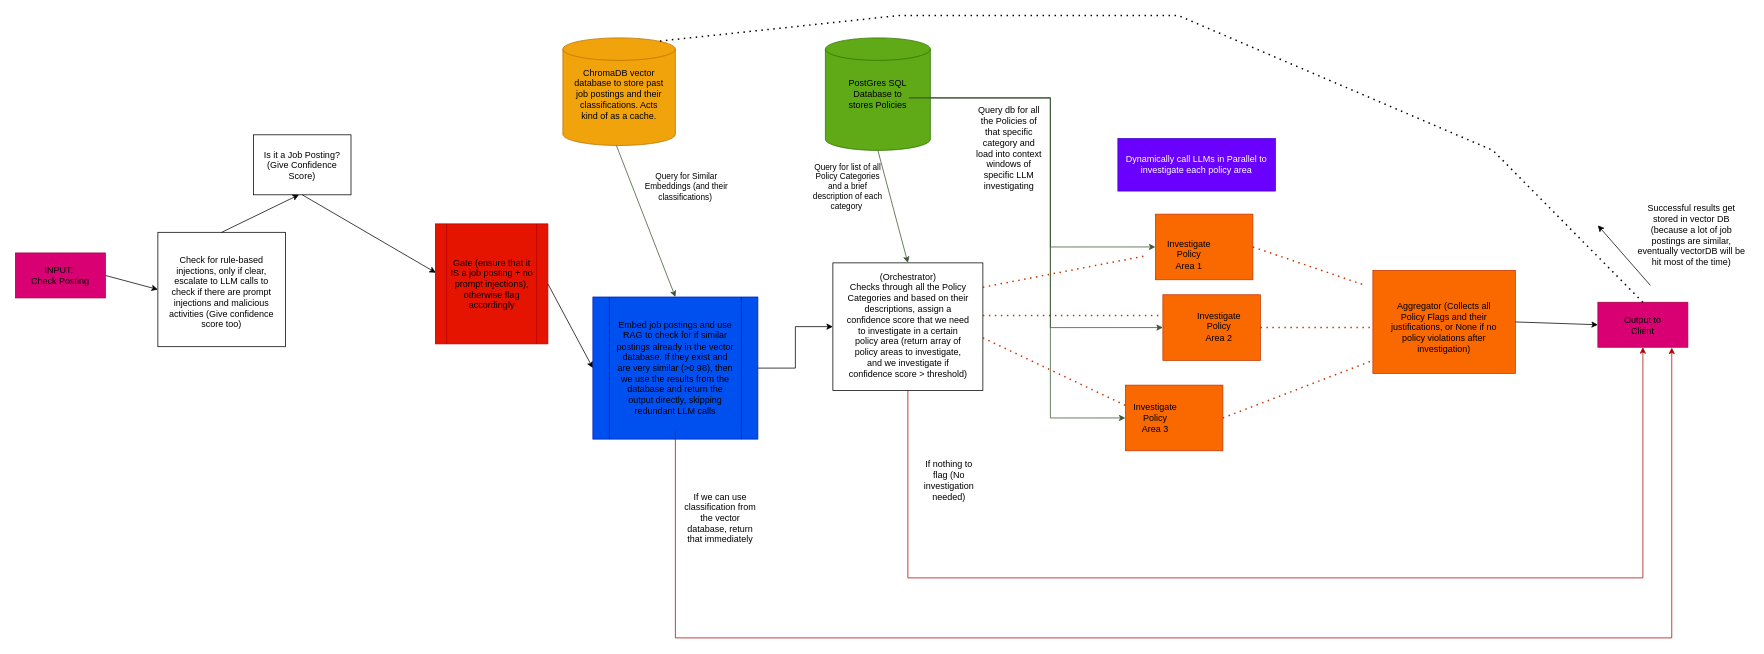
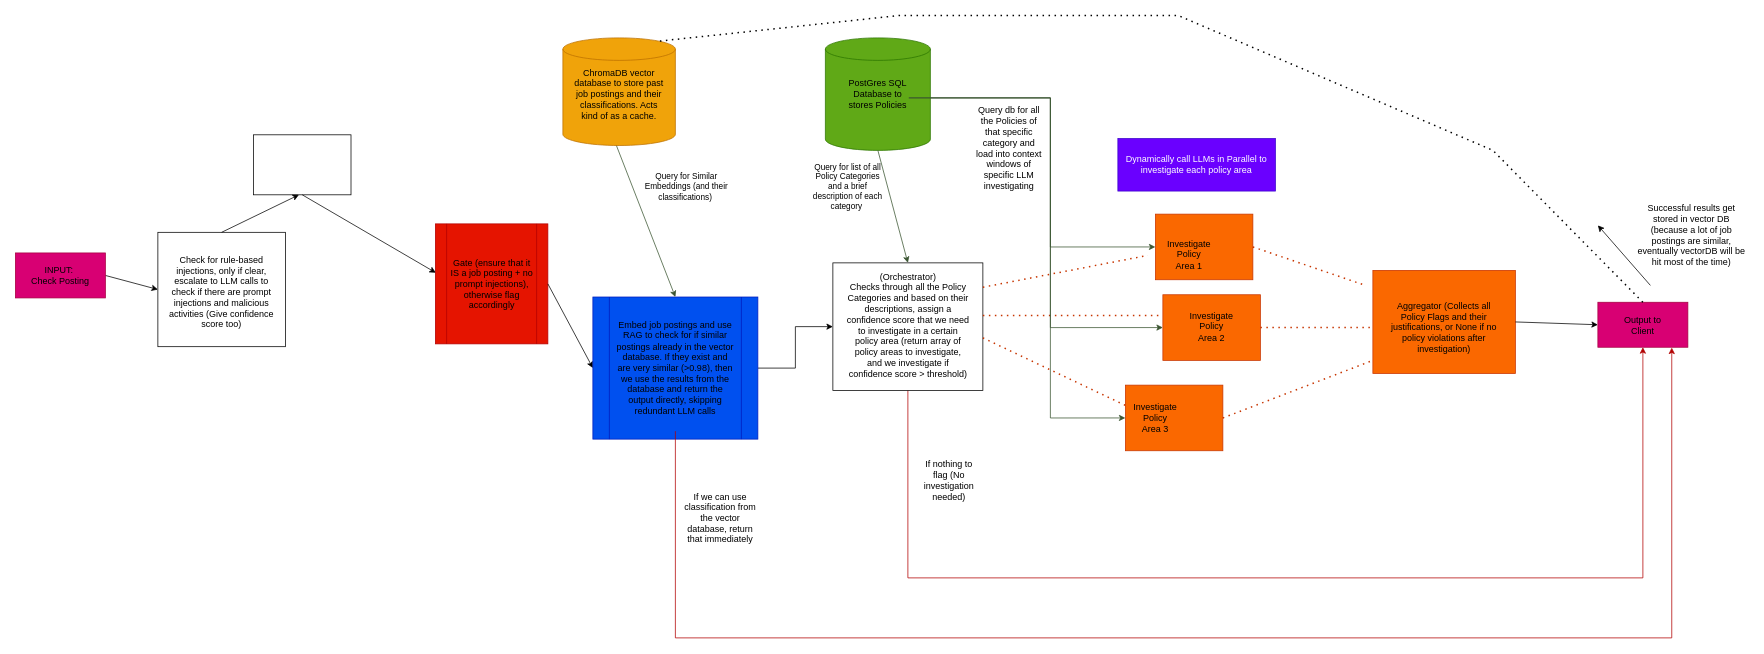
  <mxCell id="0" />
  <mxCell id="1" parent="0" />
  <mxCell id="2" value="" style="rounded=0;whiteSpace=wrap;html=1;fillColor=light-dark(#FFFFFF,#FF8000);" vertex="1" parent="1"><mxGeometry x="337.5" y="179.25" width="130" height="80" as="geometry" /></mxCell>
  <mxCell id="3" value="" style="rounded=0;whiteSpace=wrap;html=1;fillColor=light-dark(#FFFFFF,#FF8000);" vertex="1" parent="1"><mxGeometry x="210" y="309.25" width="170" height="152.5" as="geometry" /></mxCell>
  <mxCell id="4" value="" style="endArrow=classic;html=1;rounded=0;exitX=1;exitY=0.5;exitDx=0;exitDy=0;entryX=0;entryY=0.5;entryDx=0;entryDy=0;" edge="1" parent="1" source="18" target="3"><mxGeometry width="50" height="50" relative="1" as="geometry"><mxPoint x="610" y="451.75" as="sourcePoint" /><mxPoint x="660" y="401.75" as="targetPoint" /><Array as="points" /></mxGeometry></mxCell>
  <mxCell id="5" value="" style="endArrow=classic;html=1;rounded=0;entryX=0.004;entryY=0.407;entryDx=0;entryDy=0;entryPerimeter=0;exitX=0.5;exitY=1;exitDx=0;exitDy=0;" edge="1" parent="1" source="2" target="9"><mxGeometry width="50" height="50" relative="1" as="geometry"><mxPoint x="470" y="270" as="sourcePoint" /><mxPoint x="660" y="401.75" as="targetPoint" /></mxGeometry></mxCell>
- <mxCell id="6" value="Is it a Job Posting? (Give Confidence Score)" style="text;html=1;align=center;verticalAlign=middle;whiteSpace=wrap;rounded=0;" vertex="1" parent="1"><mxGeometry x="340" y="193.5" width="125" height="52.5" as="geometry" /></mxCell>
  <mxCell id="7" value="Check for rule-based injections, only if clear, escalate to LLM calls to check if there are prompt injections and malicious activities (Give confidence score too)" style="text;html=1;align=center;verticalAlign=middle;whiteSpace=wrap;rounded=0;" vertex="1" parent="1"><mxGeometry x="215" y="346.75" width="160" height="85" as="geometry" /></mxCell>
  <mxCell id="8" value="" style="endArrow=classic;html=1;rounded=0;exitX=0.5;exitY=0;exitDx=0;exitDy=0;entryX=0.466;entryY=1;entryDx=0;entryDy=0;entryPerimeter=0;" edge="1" parent="1" source="3" target="2"><mxGeometry width="50" height="50" relative="1" as="geometry"><mxPoint x="470" y="407" as="sourcePoint" /><mxPoint x="590" y="351.75" as="targetPoint" /></mxGeometry></mxCell>
  <mxCell id="9" value="" style="shape=process;whiteSpace=wrap;html=1;backgroundOutline=1;fillColor=light-dark(#E51400,#CC0000);fontColor=#ffffff;strokeColor=#B20000;" vertex="1" parent="1"><mxGeometry x="580" y="298" width="150" height="160" as="geometry" /></mxCell>
  <mxCell id="10" value="Gate (ensure that it IS a job posting + no prompt injections), otherwise flag accordingly" style="text;html=1;align=center;verticalAlign=middle;whiteSpace=wrap;rounded=0;" vertex="1" parent="1"><mxGeometry x="597.5" y="339.25" width="115" height="77.5" as="geometry" /></mxCell>
  <mxCell id="11" value="" style="endArrow=classic;html=1;rounded=0;exitX=1;exitY=0.5;exitDx=0;exitDy=0;entryX=0;entryY=0.5;entryDx=0;entryDy=0;" edge="1" parent="1" source="9" target="40"><mxGeometry width="50" height="50" relative="1" as="geometry"><mxPoint x="1190" y="430" as="sourcePoint" /><mxPoint x="820" y="380" as="targetPoint" /></mxGeometry></mxCell>
  <mxCell id="12" value="" style="shape=cylinder3;whiteSpace=wrap;html=1;boundedLbl=1;backgroundOutline=1;size=15;fillColor=#60a917;fontColor=#ffffff;strokeColor=#2D7600;" vertex="1" parent="1"><mxGeometry x="1100" width="140" height="150" as="geometry" y="50" /></mxCell>
  <mxCell id="13" value="" style="endArrow=classic;html=1;rounded=0;exitX=0.5;exitY=1;exitDx=0;exitDy=0;exitPerimeter=0;entryX=0.5;entryY=0;entryDx=0;entryDy=0;fillColor=#6d8764;strokeColor=#3A5431;" edge="1" parent="1" source="12" target="16"><mxGeometry width="50" height="50" relative="1" as="geometry"><mxPoint x="1190" y="430" as="sourcePoint" /><mxPoint x="1170" y="350" as="targetPoint" /></mxGeometry></mxCell>
  <mxCell id="14" value="Query for list of all Policy Categories and a brief description of each category&amp;nbsp;" style="text;html=1;align=center;verticalAlign=middle;whiteSpace=wrap;rounded=0;fontSize=11;" vertex="1" parent="1"><mxGeometry x="1080" y="223" width="100" height="50" as="geometry" /></mxCell>
  <mxCell id="15" style="edgeStyle=orthogonalEdgeStyle;rounded=0;orthogonalLoop=1;jettySize=auto;html=1;exitX=0.5;exitY=1;exitDx=0;exitDy=0;entryX=0.5;entryY=1;entryDx=0;entryDy=0;fillColor=#e51400;strokeColor=#B20000;" edge="1" parent="1" source="16" target="35"><mxGeometry relative="1" as="geometry"><Array as="points"><mxPoint x="1210" y="770" /><mxPoint x="2190" y="770" /></Array></mxGeometry></mxCell>
  <mxCell id="16" value="" style="rounded=0;whiteSpace=wrap;html=1;fillColor=light-dark(#FFFFFF,#FF8000);" vertex="1" parent="1"><mxGeometry x="1110" y="350" width="200" height="170" as="geometry" /></mxCell>
  <mxCell id="17" value="(Orchestrator)&lt;br&gt;Checks through all the Policy Categories and based on their descriptions, assign a confidence score that we need to investigate in a certain policy area (return array of policy areas to investigate, and we investigate if confidence score &amp;gt; threshold)" style="text;html=1;align=center;verticalAlign=middle;whiteSpace=wrap;rounded=0;" vertex="1" parent="1"><mxGeometry x="1127.5" y="390" width="165" height="85" as="geometry" /></mxCell>
  <mxCell id="18" value="" style="rounded=0;whiteSpace=wrap;html=1;fillColor=#d80073;fontColor=#ffffff;strokeColor=#A50040;" vertex="1" parent="1"><mxGeometry x="20" y="336.75" width="120" height="60" as="geometry" /></mxCell>
  <mxCell id="19" value="" style="endArrow=none;dashed=1;html=1;dashPattern=1 3;strokeWidth=2;rounded=0;fillColor=#fa6800;strokeColor=#C73500;" edge="1" parent="1"><mxGeometry width="50" height="50" relative="1" as="geometry"><mxPoint x="1310" y="420" as="sourcePoint" /><mxPoint x="1550" y="420" as="targetPoint" /><Array as="points"><mxPoint x="1500" y="420" /></Array></mxGeometry></mxCell>
  <mxCell id="20" value="" style="endArrow=none;dashed=1;html=1;dashPattern=1 3;strokeWidth=2;rounded=0;fillColor=#fa6800;strokeColor=#C73500;" edge="1" parent="1"><mxGeometry width="50" height="50" relative="1" as="geometry"><mxPoint x="1310" y="450" as="sourcePoint" /><mxPoint x="1500" y="540" as="targetPoint" /><Array as="points" /></mxGeometry></mxCell>
  <mxCell id="21" value="" style="endArrow=none;dashed=1;html=1;dashPattern=1 3;strokeWidth=2;rounded=0;fillColor=#fa6800;strokeColor=#C73500;" edge="1" parent="1"><mxGeometry width="50" height="50" relative="1" as="geometry"><mxPoint x="1310" y="382.5" as="sourcePoint" /><mxPoint x="1530" y="340" as="targetPoint" /><Array as="points" /></mxGeometry></mxCell>
  <mxCell id="22" value="" style="rounded=0;whiteSpace=wrap;html=1;fillColor=#fa6800;fontColor=#000000;strokeColor=#C73500;" vertex="1" parent="1"><mxGeometry x="1540" y="285" width="130" height="87.5" as="geometry" /></mxCell>
  <mxCell id="23" value="" style="rounded=0;whiteSpace=wrap;html=1;fillColor=#fa6800;fontColor=#000000;strokeColor=#C73500;" vertex="1" parent="1"><mxGeometry x="1550" y="392.5" width="130" height="87.5" as="geometry" /></mxCell>
  <mxCell id="24" value="" style="rounded=0;whiteSpace=wrap;html=1;fillColor=#fa6800;fontColor=#000000;strokeColor=#C73500;" vertex="1" parent="1"><mxGeometry x="1500" y="513" width="130" height="87.5" as="geometry" /></mxCell>
  <mxCell id="25" value="" style="endArrow=none;dashed=1;html=1;dashPattern=1 3;strokeWidth=2;rounded=0;exitX=1;exitY=0.5;exitDx=0;exitDy=0;fillColor=#fa6800;strokeColor=#C73500;" edge="1" parent="1" source="22"><mxGeometry width="50" height="50" relative="1" as="geometry"><mxPoint x="1850" y="432.5" as="sourcePoint" /><mxPoint x="1820" y="380" as="targetPoint" /><Array as="points" /></mxGeometry></mxCell>
  <mxCell id="26" value="" style="endArrow=none;dashed=1;html=1;dashPattern=1 3;strokeWidth=2;rounded=0;exitX=1;exitY=0.5;exitDx=0;exitDy=0;fillColor=#fa6800;strokeColor=#C73500;" edge="1" parent="1" source="23"><mxGeometry width="50" height="50" relative="1" as="geometry"><mxPoint x="1800" y="612.5" as="sourcePoint" /><mxPoint x="1830" y="436" as="targetPoint" /><Array as="points" /></mxGeometry></mxCell>
  <mxCell id="27" value="" style="endArrow=none;dashed=1;html=1;dashPattern=1 3;strokeWidth=2;rounded=0;exitX=1;exitY=0.5;exitDx=0;exitDy=0;fillColor=#fa6800;strokeColor=#C73500;" edge="1" parent="1" source="24"><mxGeometry width="50" height="50" relative="1" as="geometry"><mxPoint x="1820" y="590" as="sourcePoint" /><mxPoint x="1830" y="480" as="targetPoint" /><Array as="points" /></mxGeometry></mxCell>
  <mxCell id="28" value="" style="rounded=0;whiteSpace=wrap;html=1;fillColor=#fa6800;fontColor=#000000;strokeColor=#C73500;" vertex="1" parent="1"><mxGeometry x="1830" y="360" width="190" height="137.5" as="geometry" /></mxCell>
  <mxCell id="29" value="Aggregator (Collects all Policy Flags and their justifications, or None if no policy violations after investigation)" style="text;html=1;align=center;verticalAlign=middle;whiteSpace=wrap;rounded=0;" vertex="1" parent="1"><mxGeometry x="1850" y="402.5" width="150" height="67.5" as="geometry" /></mxCell>
  <mxCell id="30" value="Dynamically call LLMs in Parallel to investigate each policy area" style="text;html=1;align=center;verticalAlign=middle;whiteSpace=wrap;rounded=0;fillColor=#6a00ff;fontColor=#ffffff;strokeColor=#3700CC;" vertex="1" parent="1"><mxGeometry x="1490" y="184.25" width="210" height="70" as="geometry" /></mxCell>
  <mxCell id="31" value="Investigate Policy Area 1" style="text;html=1;align=center;verticalAlign=middle;whiteSpace=wrap;rounded=0;" vertex="1" parent="1"><mxGeometry x="1555" y="324.25" width="60" height="30" as="geometry" /></mxCell>
- <mxCell id="32" value="Investigate Policy Area 2" style="text;html=1;align=center;verticalAlign=middle;whiteSpace=wrap;rounded=0;" vertex="1" parent="1"><mxGeometry x="1595" y="420" width="60" height="30" as="geometry" /></mxCell>
+ <mxCell id="32" value="Investigate Policy Area 2" style="text;html=1;align=center;verticalAlign=middle;whiteSpace=wrap;rounded=0;" vertex="1" parent="1"><mxGeometry x="1585" y="420" width="60" height="30" as="geometry" /></mxCell>
  <mxCell id="33" value="Investigate Policy Area 3" style="text;html=1;align=center;verticalAlign=middle;whiteSpace=wrap;rounded=0;" vertex="1" parent="1"><mxGeometry x="1510" y="541.75" width="60" height="30" as="geometry" /></mxCell>
  <mxCell id="34" value="Query db for all the Policies of that specific category and load into context windows of specific LLM investigating" style="text;html=1;align=center;verticalAlign=middle;whiteSpace=wrap;rounded=0;" vertex="1" parent="1"><mxGeometry x="1300" y="184.25" width="90" height="25" as="geometry" /></mxCell>
  <mxCell id="35" value="" style="rounded=0;whiteSpace=wrap;html=1;fillColor=#d80073;strokeColor=#A50040;fontColor=#ffffff;" vertex="1" parent="1"><mxGeometry x="2130" y="402.5" width="120" height="60" as="geometry" /></mxCell>
  <mxCell id="36" value="" style="endArrow=classic;html=1;rounded=0;exitX=1;exitY=0.5;exitDx=0;exitDy=0;entryX=0;entryY=0.5;entryDx=0;entryDy=0;" edge="1" parent="1" source="28" target="35"><mxGeometry width="50" height="50" relative="1" as="geometry"><mxPoint x="1690" y="490" as="sourcePoint" /><mxPoint x="1740" y="440" as="targetPoint" /></mxGeometry></mxCell>
  <mxCell id="37" value="Output to Client" style="text;html=1;align=center;verticalAlign=middle;whiteSpace=wrap;rounded=0;" vertex="1" parent="1"><mxGeometry x="2160" y="417.5" width="60" height="30" as="geometry" /></mxCell>
  <mxCell id="38" value="If nothing to flag (No investigation needed)" style="text;html=1;align=center;verticalAlign=middle;whiteSpace=wrap;rounded=0;" vertex="1" parent="1"><mxGeometry x="1225" y="605" width="80" height="70" as="geometry" /></mxCell>
  <mxCell id="39" style="edgeStyle=orthogonalEdgeStyle;rounded=0;orthogonalLoop=1;jettySize=auto;html=1;entryX=0;entryY=0.5;entryDx=0;entryDy=0;" edge="1" parent="1" source="40" target="16"><mxGeometry relative="1" as="geometry" /></mxCell>
  <mxCell id="40" value="" style="shape=process;whiteSpace=wrap;html=1;backgroundOutline=1;fillColor=#0050ef;fontColor=#ffffff;strokeColor=#001DBC;" vertex="1" parent="1"><mxGeometry x="790" y="395.5" width="220" height="189.5" as="geometry" /></mxCell>
  <mxCell id="41" value="Embed job postings and use RAG to check for if similar postings already in the vector database. If they exist and are very similar (&amp;gt;0.98), then we use the results from the database and return the output directly, skipping redundant LLM calls" style="text;html=1;align=center;verticalAlign=middle;whiteSpace=wrap;rounded=0;" vertex="1" parent="1"><mxGeometry x="820" y="406.13" width="160" height="168.25" as="geometry" /></mxCell>
  <mxCell id="42" value="" style="endArrow=classic;html=1;rounded=0;entryX=0.5;entryY=0;entryDx=0;entryDy=0;fillColor=#6d8764;strokeColor=#3A5431;" edge="1" parent="1" target="40"><mxGeometry width="50" height="50" relative="1" as="geometry"><mxPoint x="820" y="190" as="sourcePoint" /><mxPoint x="1252" y="480" as="targetPoint" /></mxGeometry></mxCell>
  <mxCell id="43" style="edgeStyle=orthogonalEdgeStyle;rounded=0;orthogonalLoop=1;jettySize=auto;html=1;entryX=0;entryY=0.5;entryDx=0;entryDy=0;fillColor=#6d8764;strokeColor=#3A5431;" edge="1" parent="1" source="46" target="23"><mxGeometry relative="1" as="geometry"><Array as="points"><mxPoint x="1400" y="130" /><mxPoint x="1400" y="436" /></Array></mxGeometry></mxCell>
  <mxCell id="44" style="edgeStyle=orthogonalEdgeStyle;rounded=0;orthogonalLoop=1;jettySize=auto;html=1;entryX=0;entryY=0.5;entryDx=0;entryDy=0;fillColor=#6d8764;strokeColor=#3A5431;" edge="1" parent="1" source="46" target="24"><mxGeometry relative="1" as="geometry"><Array as="points"><mxPoint x="1400" y="130" /><mxPoint x="1400" y="557" /></Array></mxGeometry></mxCell>
  <mxCell id="45" style="edgeStyle=orthogonalEdgeStyle;rounded=0;orthogonalLoop=1;jettySize=auto;html=1;entryX=0;entryY=0.5;entryDx=0;entryDy=0;fillColor=#6d8764;strokeColor=#3A5431;" edge="1" parent="1" source="12" target="22"><mxGeometry relative="1" as="geometry"><Array as="points"><mxPoint x="1400" y="130" /><mxPoint x="1400" y="329" /></Array></mxGeometry></mxCell>
  <mxCell id="46" value="PostGres SQL Database to stores Policies" style="text;html=1;align=center;verticalAlign=middle;whiteSpace=wrap;rounded=0;" vertex="1" parent="1"><mxGeometry x="1127.5" y="105" width="83.75" height="40" as="geometry" /></mxCell>
  <mxCell id="47" value="INPUT:&amp;nbsp;&lt;div&gt;Check Posting&lt;/div&gt;" style="text;html=1;align=center;verticalAlign=middle;whiteSpace=wrap;rounded=0;" vertex="1" parent="1"><mxGeometry x="35" y="346.75" width="90" height="40" as="geometry" /></mxCell>
  <mxCell id="48" value="&lt;font style=&quot;font-size: 11px;&quot;&gt;Query for Similar Embeddings (and their classifications)&amp;nbsp;&lt;/font&gt;" style="text;html=1;align=center;verticalAlign=middle;whiteSpace=wrap;rounded=0;" vertex="1" parent="1"><mxGeometry x="850" y="201.38" width="130" height="93.25" as="geometry" /></mxCell>
  <mxCell id="49" style="edgeStyle=orthogonalEdgeStyle;rounded=0;orthogonalLoop=1;jettySize=auto;html=1;entryX=0.821;entryY=1.008;entryDx=0;entryDy=0;entryPerimeter=0;fillColor=#e51400;strokeColor=#B20000;" edge="1" parent="1" source="41" target="35"><mxGeometry relative="1" as="geometry"><Array as="points"><mxPoint x="900" y="850" /><mxPoint x="2229" y="850" /></Array></mxGeometry></mxCell>
  <mxCell id="50" value="If we can use classification from the vector database, return that immediately" style="text;html=1;align=center;verticalAlign=middle;whiteSpace=wrap;rounded=0;" vertex="1" parent="1"><mxGeometry x="910" y="652.5" width="100" height="75" as="geometry" /></mxCell>
  <mxCell id="51" value="" style="shape=cylinder3;whiteSpace=wrap;html=1;boundedLbl=1;backgroundOutline=1;size=15;fillColor=#f0a30a;fontColor=#000000;strokeColor=#BD7000;" vertex="1" parent="1"><mxGeometry x="750" width="150" height="143.5" as="geometry" y="50" /></mxCell>
  <mxCell id="52" value="ChromaDB vector database to store past job postings and their classifications. Acts kind of as a cache." style="text;html=1;align=center;verticalAlign=middle;whiteSpace=wrap;rounded=0;" vertex="1" parent="1"><mxGeometry y="116.75" width="130" height="16.5" as="geometry" x="760" /></mxCell>
  <mxCell id="53" value="" style="endArrow=none;dashed=1;html=1;dashPattern=1 3;strokeWidth=2;rounded=0;exitX=0.5;exitY=0;exitDx=0;exitDy=0;entryX=0.855;entryY=0;entryDx=0;entryDy=4.35;entryPerimeter=0;" edge="1" parent="1" source="35" target="51"><mxGeometry width="50" height="50" relative="1" as="geometry"><mxPoint x="2010" y="270" as="sourcePoint" /><mxPoint x="2060" y="220" as="targetPoint" /><Array as="points"><mxPoint x="1990" y="200" /><mxPoint x="1570" y="20" /><mxPoint x="1200" y="20" /></Array></mxGeometry></mxCell>
  <mxCell id="54" value="" style="endArrow=classic;html=1;rounded=0;" edge="1" parent="1"><mxGeometry width="50" height="50" relative="1" as="geometry"><mxPoint x="2200" y="380" as="sourcePoint" /><mxPoint x="2130" y="300" as="targetPoint" /></mxGeometry></mxCell>
  <mxCell id="55" value="Successful results get stored in vector DB (because a lot of job postings are similar, eventually vectorDB will be hit most of the time)" style="text;html=1;align=center;verticalAlign=middle;whiteSpace=wrap;rounded=0;" vertex="1" parent="1"><mxGeometry x="2180" y="298" width="150" height="30" as="geometry" /></mxCell>
